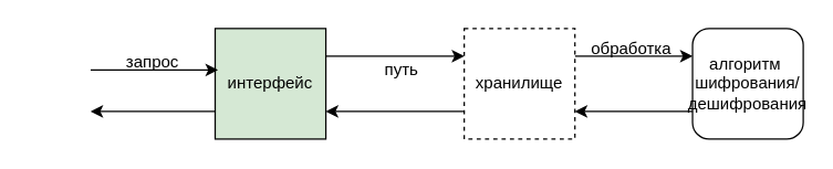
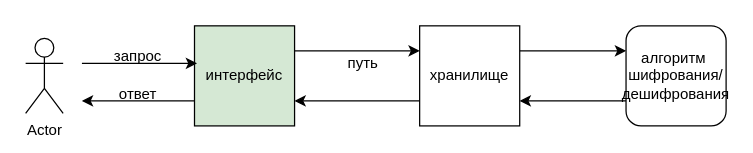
  <mxCell id="0" />
  <mxCell id="1" parent="0" />
+ <mxCell id="2" value="Actor" style="shape=umlActor;verticalLabelPosition=bottom;verticalAlign=top;html=1;outlineConnect=0;" vertex="1" parent="1"><mxGeometry x="20" y="30" width="30" height="60" as="geometry" /></mxCell>
  <mxCell id="3" value="интерфейс" style="whiteSpace=wrap;html=1;aspect=fixed;fillColor=#d5e8d4;" vertex="1" parent="1"><mxGeometry x="155" y="20" width="80" height="80" as="geometry" /></mxCell>
  <mxCell id="4" value="алгоритм&amp;nbsp;&lt;br&gt;шифрования/дешифрования" style="whiteSpace=wrap;html=1;aspect=fixed;rounded=1;" vertex="1" parent="1"><mxGeometry x="500" y="20" width="80" height="80" as="geometry" /></mxCell>
  <mxCell id="5" value="" style="endArrow=classic;html=1;rounded=0;exitX=1;exitY=0.25;exitDx=0;exitDy=0;entryX=0;entryY=0.25;entryDx=0;entryDy=0;" edge="1" parent="1" source="8" target="4"><mxGeometry width="50" height="50" relative="1" as="geometry"><mxPoint x="260" y="50" as="sourcePoint" /><mxPoint x="310" y="0" as="targetPoint" /></mxGeometry></mxCell>
  <mxCell id="6" value="" style="endArrow=classic;html=1;rounded=0;entryX=0.025;entryY=0.375;entryDx=0;entryDy=0;entryPerimeter=0;" edge="1" parent="1" target="3"><mxGeometry width="50" height="50" relative="1" as="geometry"><mxPoint x="65" y="50" as="sourcePoint" /><mxPoint x="115" y="30" as="targetPoint" /></mxGeometry></mxCell>
  <mxCell id="7" value="" style="endArrow=classic;html=1;rounded=0;exitX=1;exitY=0.25;exitDx=0;exitDy=0;entryX=0;entryY=0.25;entryDx=0;entryDy=0;" edge="1" parent="1" source="3" target="8"><mxGeometry width="50" height="50" relative="1" as="geometry"><mxPoint x="235" y="40" as="sourcePoint" /><mxPoint x="635" y="40" as="targetPoint" /></mxGeometry></mxCell>
- <mxCell id="8" value="хранилище" style="whiteSpace=wrap;html=1;aspect=fixed;dashed=1;" vertex="1" parent="1"><mxGeometry x="335" y="20" width="80" height="80" as="geometry" /></mxCell>
+ <mxCell id="8" value="хранилище" style="whiteSpace=wrap;html=1;aspect=fixed;" vertex="1" parent="1"><mxGeometry x="335" y="20" width="80" height="80" as="geometry" /></mxCell>
  <mxCell id="9" value="" style="endArrow=classic;html=1;rounded=0;entryX=1;entryY=0.75;entryDx=0;entryDy=0;exitX=0;exitY=0.75;exitDx=0;exitDy=0;" edge="1" parent="1" source="4" target="8"><mxGeometry width="50" height="50" relative="1" as="geometry"><mxPoint x="410" y="170" as="sourcePoint" /><mxPoint x="460" y="120" as="targetPoint" /></mxGeometry></mxCell>
  <mxCell id="10" value="" style="endArrow=classic;html=1;rounded=0;entryX=1;entryY=0.75;entryDx=0;entryDy=0;exitX=0;exitY=0.75;exitDx=0;exitDy=0;" edge="1" parent="1" source="8" target="3"><mxGeometry width="50" height="50" relative="1" as="geometry"><mxPoint x="245" y="185" as="sourcePoint" /><mxPoint x="295" y="135" as="targetPoint" /></mxGeometry></mxCell>
  <mxCell id="11" value="" style="endArrow=classic;html=1;rounded=0;exitX=0;exitY=0.75;exitDx=0;exitDy=0;" edge="1" parent="1" source="3"><mxGeometry width="50" height="50" relative="1" as="geometry"><mxPoint x="80" y="140" as="sourcePoint" /><mxPoint x="65" y="80" as="targetPoint" /></mxGeometry></mxCell>
  <mxCell id="12" value="запрос" style="text;html=1;strokeColor=none;fillColor=none;align=center;verticalAlign=middle;whiteSpace=wrap;rounded=0;" vertex="1" parent="1"><mxGeometry x="80" y="30" width="60" height="30" as="geometry" /></mxCell>
  <mxCell id="13" value="путь" style="text;html=1;strokeColor=none;fillColor=none;align=center;verticalAlign=middle;whiteSpace=wrap;rounded=0;" vertex="1" parent="1"><mxGeometry x="260" y="35" width="60" height="30" as="geometry" /></mxCell>
- <mxCell id="14" value="обработка" style="text;html=1;strokeColor=none;fillColor=none;align=center;verticalAlign=middle;whiteSpace=wrap;rounded=0;" vertex="1" parent="1"><mxGeometry x="426" y="20" width="60" height="30" as="geometry" /></mxCell>
+ <mxCell id="15" value="ответ" style="text;html=1;strokeColor=none;fillColor=none;align=center;verticalAlign=middle;whiteSpace=wrap;rounded=0;" vertex="1" parent="1"><mxGeometry x="80" y="60" width="60" height="30" as="geometry" /></mxCell>
